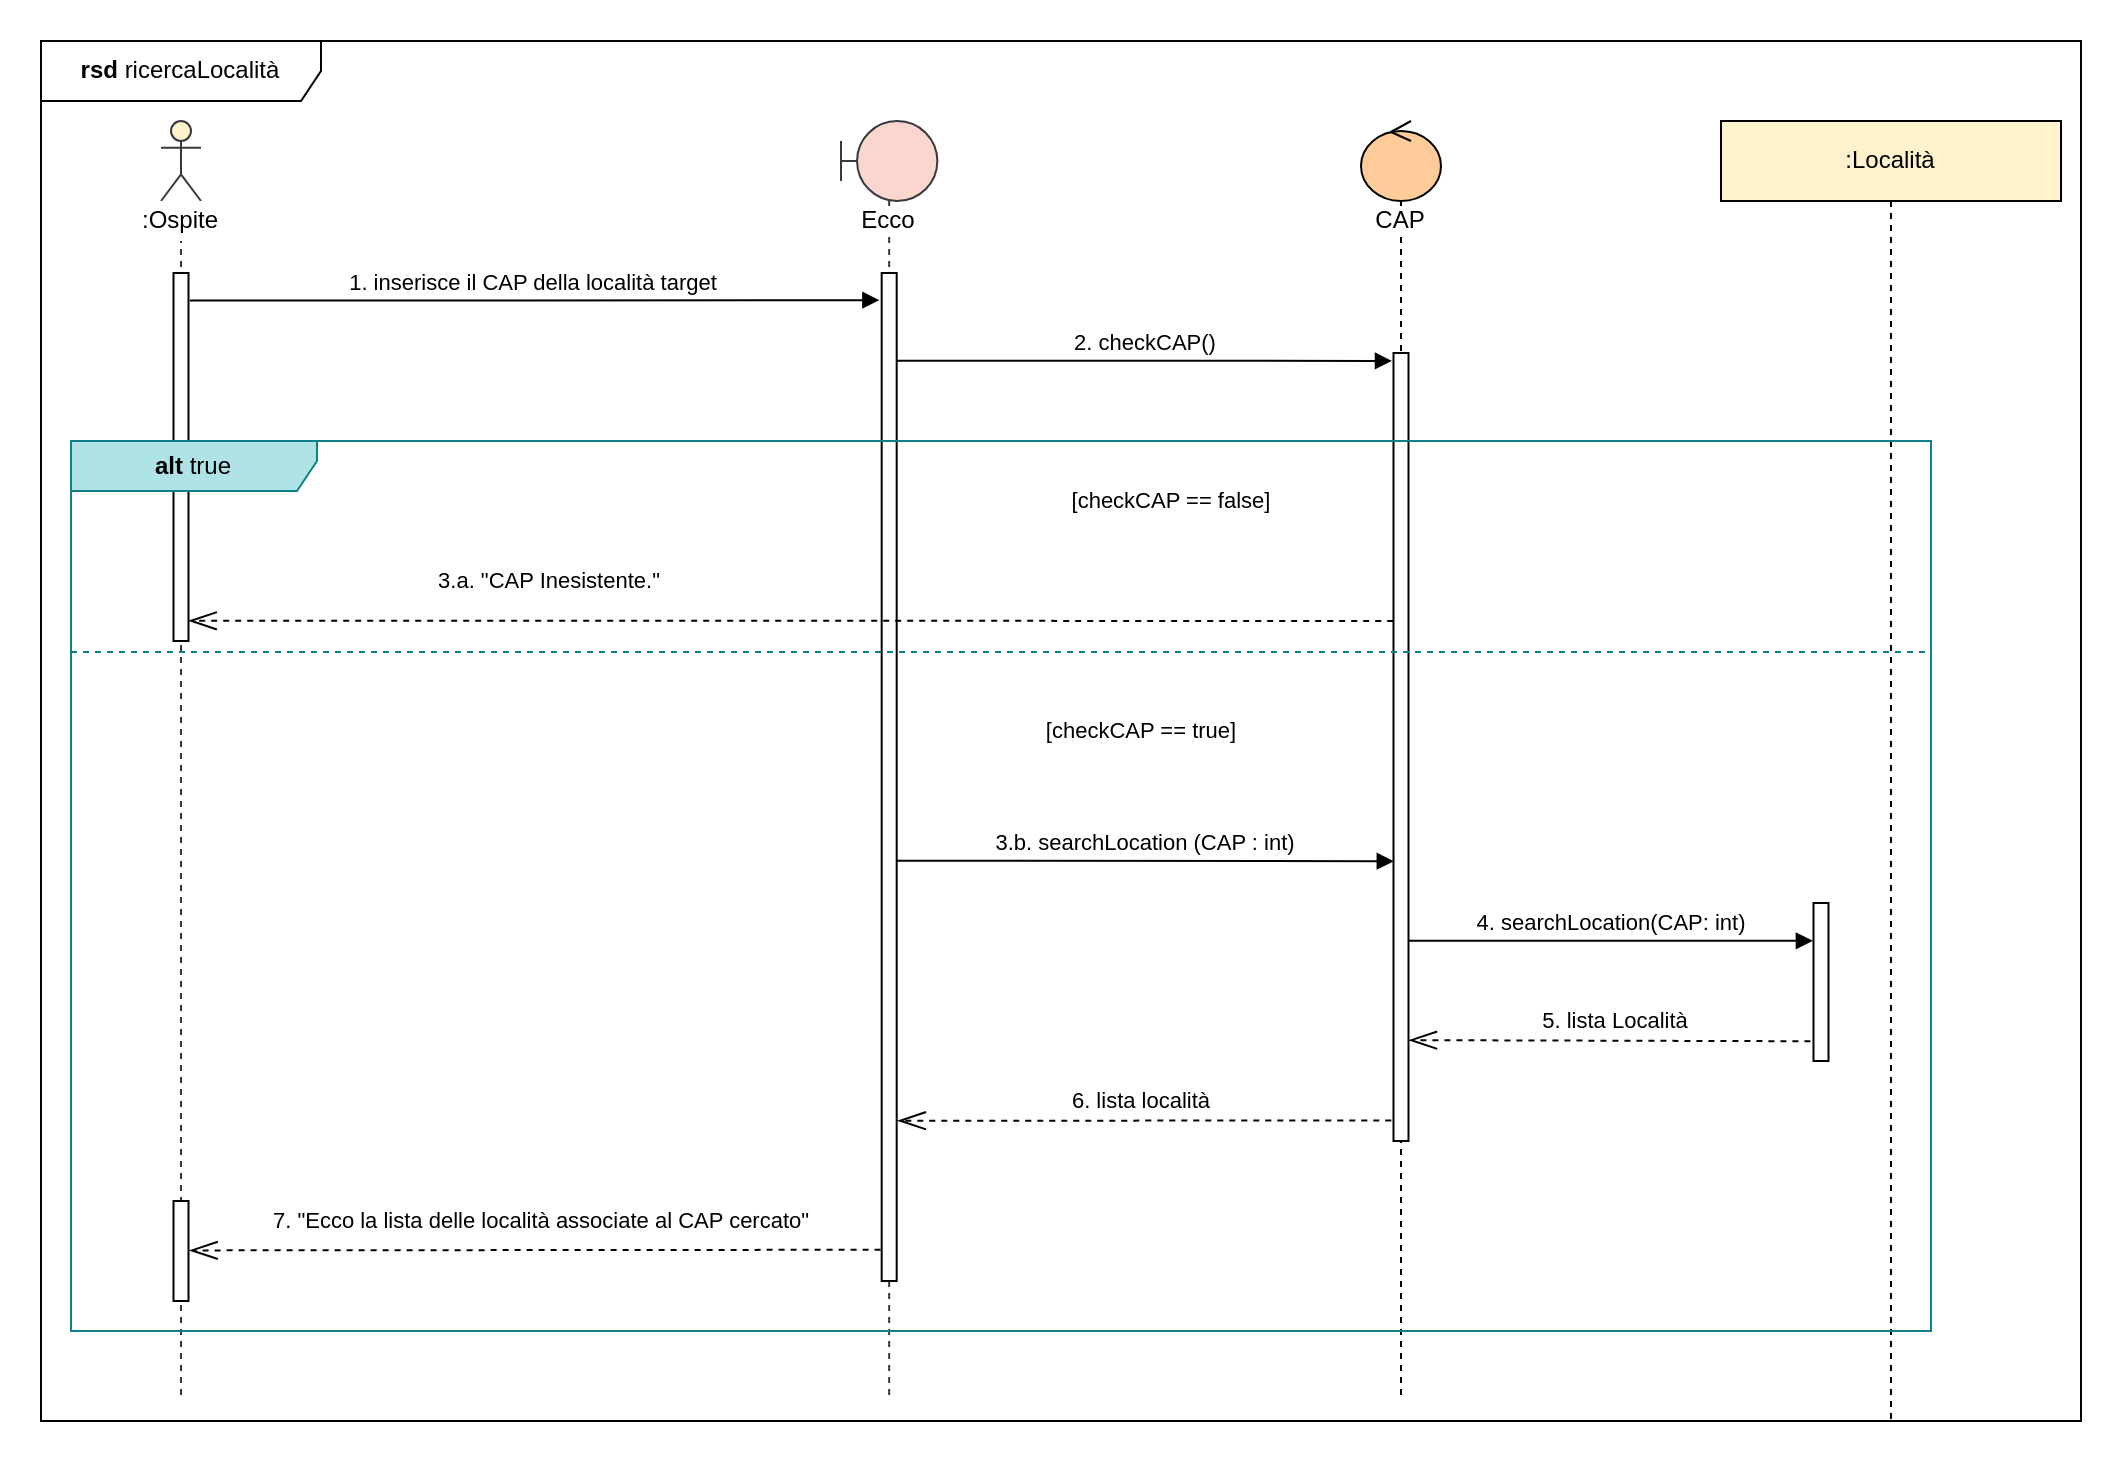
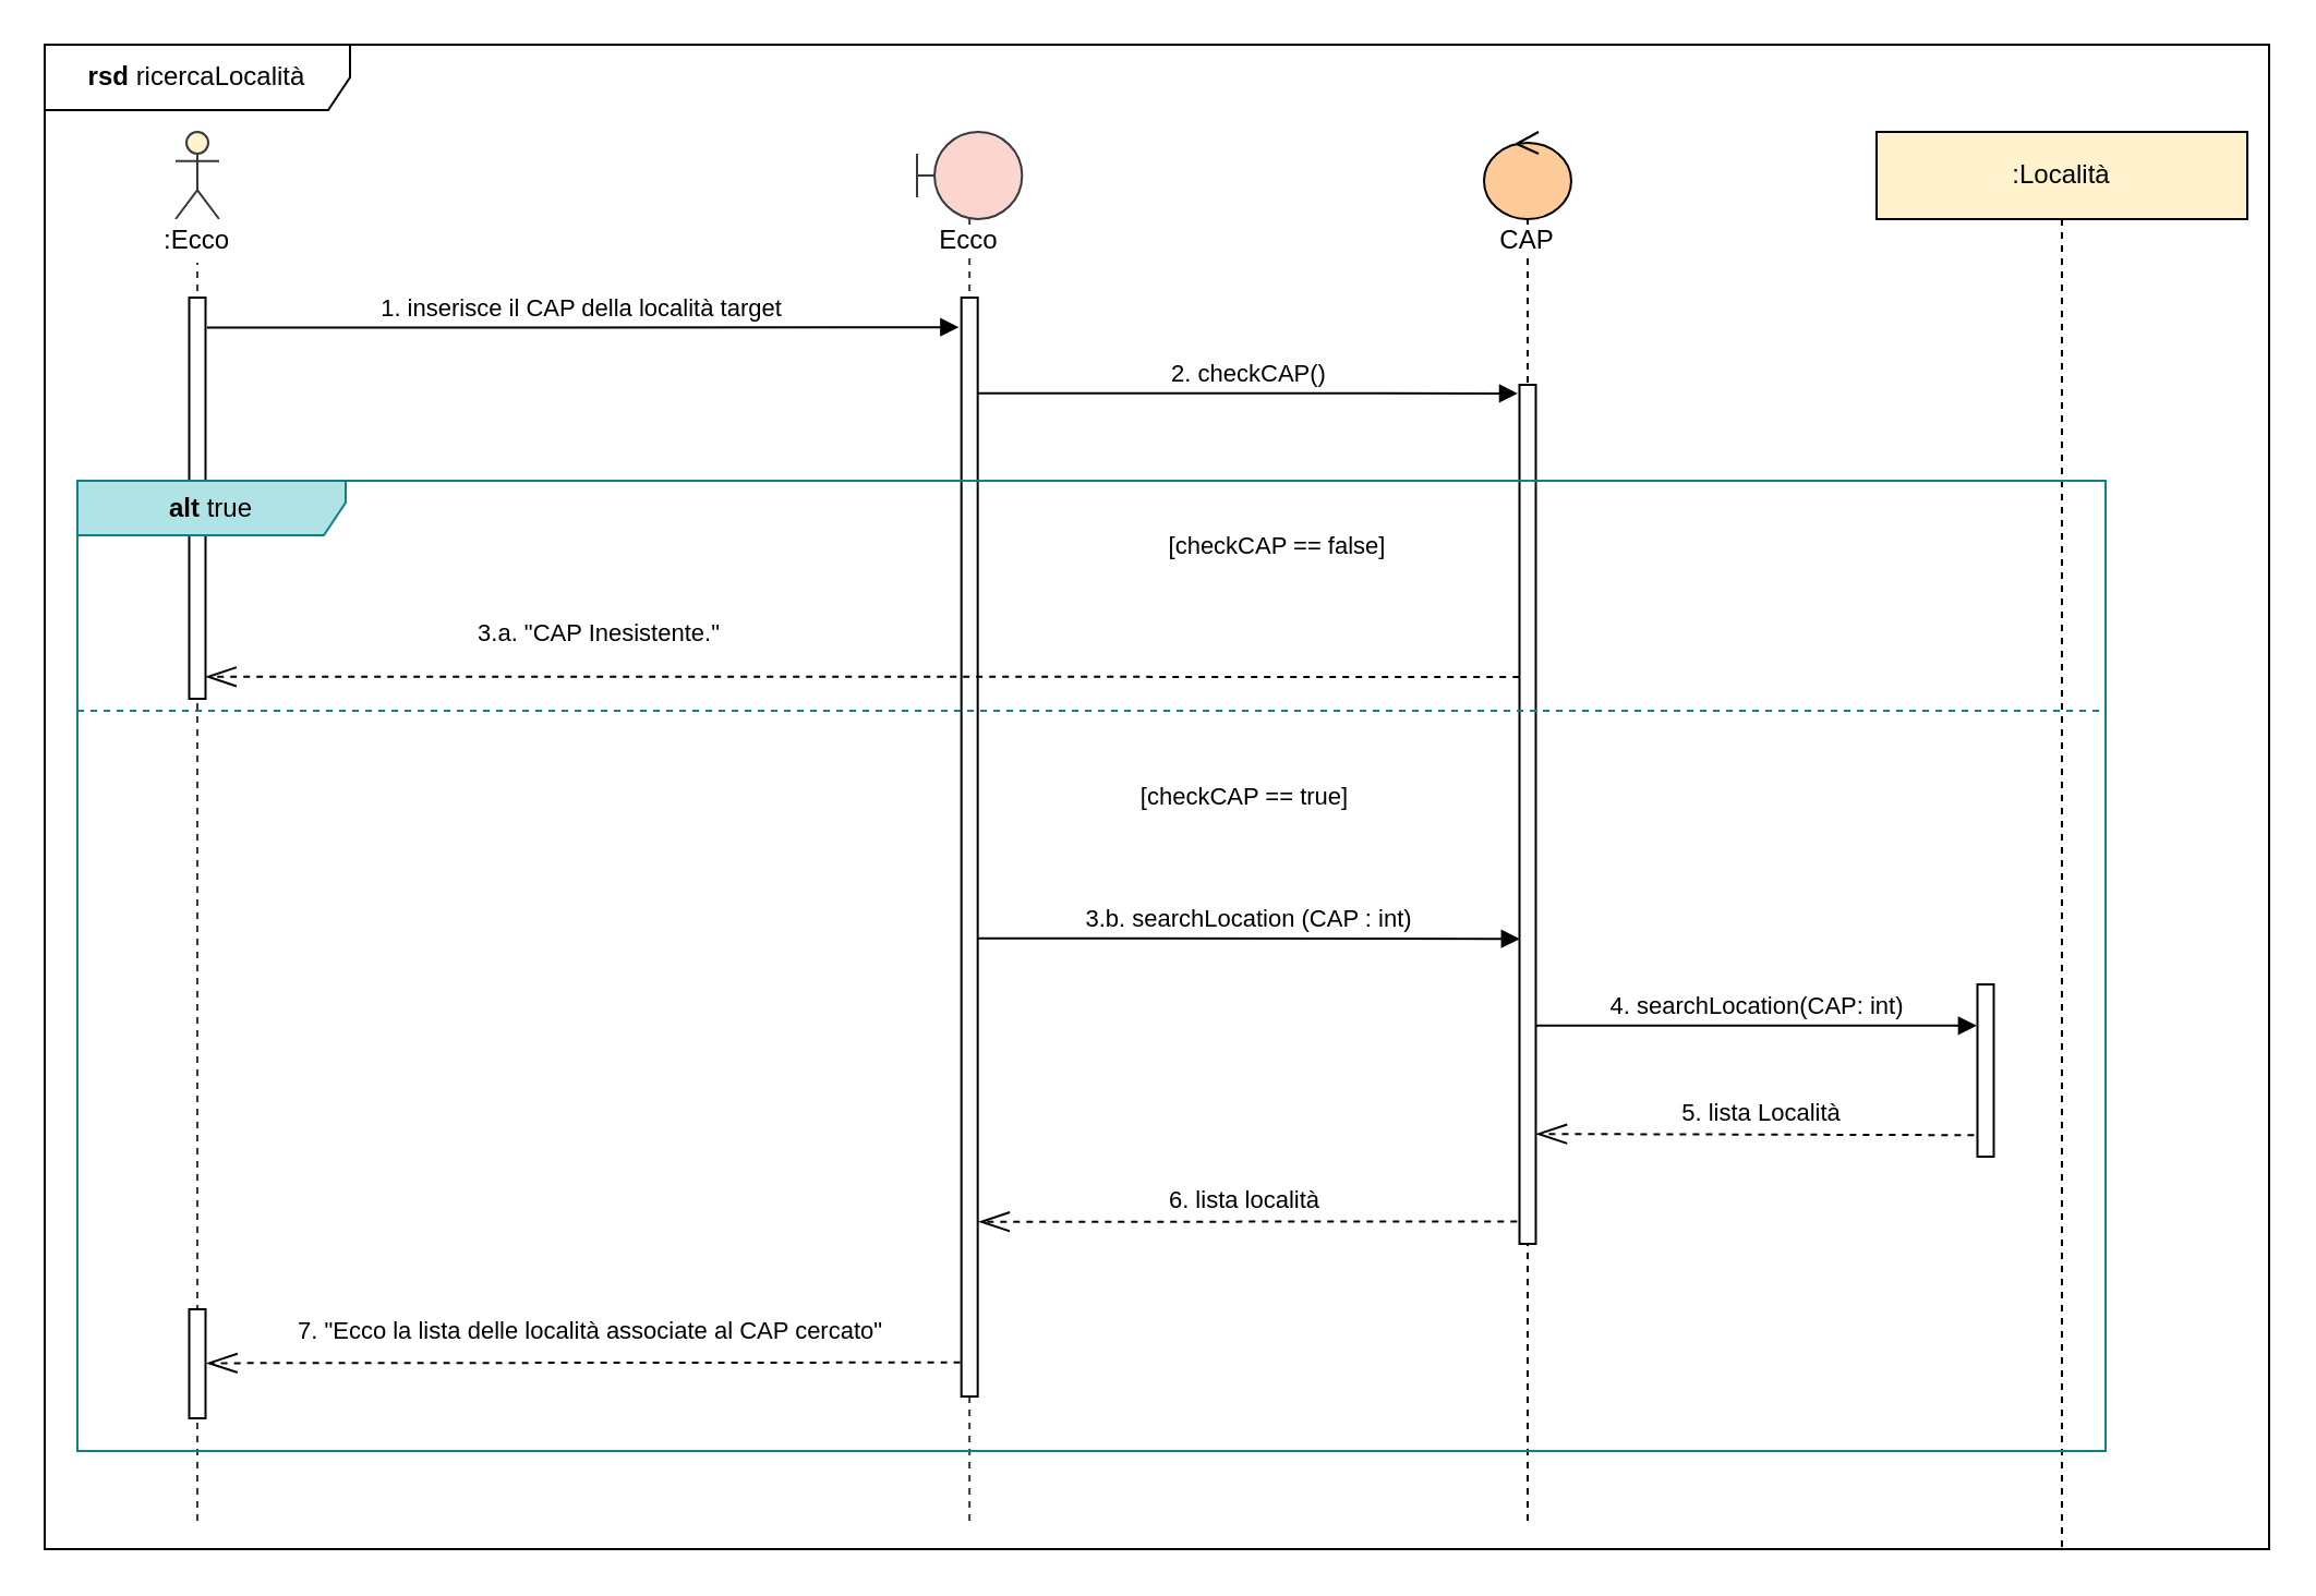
  <mxCell id="0" />
  <mxCell id="1" parent="0" />
  <mxCell id="2" value="&lt;b&gt;rsd &lt;/b&gt;ricercaLocalità" style="shape=umlFrame;whiteSpace=wrap;html=1;fillColor=#ffffff;width=140;height=30;" parent="1" vertex="1"><mxGeometry x="20" y="20" width="1020" height="690" as="geometry" /></mxCell>
  <mxCell id="3" value="1. inserisce il CAP della località target" style="html=1;verticalAlign=bottom;startArrow=none;endArrow=block;startSize=8;exitX=1.087;exitY=0.075;exitDx=0;exitDy=0;exitPerimeter=0;startFill=0;entryX=-0.152;entryY=0.027;entryDx=0;entryDy=0;entryPerimeter=0;" parent="1" source="5" target="11" edge="1"><mxGeometry relative="1" as="geometry"><mxPoint x="204" y="150.04" as="sourcePoint" /><mxPoint x="410" y="150" as="targetPoint" /></mxGeometry></mxCell>
  <mxCell id="4" value="" style="shape=umlLifeline;participant=umlActor;perimeter=lifelinePerimeter;whiteSpace=wrap;html=1;container=1;collapsible=0;recursiveResize=0;verticalAlign=top;spacingTop=36;outlineConnect=0;strokeColor=#36393d;fillColor=#FFF2CC;" parent="1" vertex="1"><mxGeometry x="80" y="60" width="20" height="640" as="geometry" /></mxCell>
  <mxCell id="5" value="" style="html=1;points=[];perimeter=orthogonalPerimeter;fillColor=#ffffff;" parent="4" vertex="1"><mxGeometry x="6.25" y="76" width="7.5" height="184" as="geometry" /></mxCell>
  <mxCell id="6" value="" style="html=1;points=[];perimeter=orthogonalPerimeter;fillColor=#ffffff;" parent="4" vertex="1"><mxGeometry x="6.25" y="540" width="7.5" height="50" as="geometry" /></mxCell>
- <mxCell id="7" value=":Ospite" style="text;html=1;strokeColor=none;align=center;verticalAlign=middle;whiteSpace=wrap;rounded=0;fillColor=#ffffff;" parent="1" vertex="1"><mxGeometry x="60" y="100" width="60" height="20" as="geometry" /></mxCell>
+ <mxCell id="7" value=":Ecco" style="text;html=1;strokeColor=none;align=center;verticalAlign=middle;whiteSpace=wrap;rounded=0;fillColor=#ffffff;" parent="1" vertex="1"><mxGeometry x="60" y="100" width="60" height="20" as="geometry" /></mxCell>
  <mxCell id="8" value="&lt;span style=&quot;background-color: rgb(255 , 255 , 255)&quot;&gt;CAP&lt;/span&gt;" style="shape=umlLifeline;participant=umlControl;perimeter=lifelinePerimeter;whiteSpace=wrap;html=1;container=1;collapsible=0;recursiveResize=0;verticalAlign=top;spacingTop=36;outlineConnect=0;fillColor=#FFCC99;" parent="1" vertex="1"><mxGeometry x="680" y="60" width="40" height="640" as="geometry" /></mxCell>
  <mxCell id="9" value="" style="html=1;points=[];perimeter=orthogonalPerimeter;fillColor=#ffffff;" parent="8" vertex="1"><mxGeometry x="16.25" y="116" width="7.5" height="394" as="geometry" /></mxCell>
  <mxCell id="10" value="&lt;span style=&quot;background-color: rgb(255 , 255 , 255)&quot;&gt;Ecco&lt;br&gt;&lt;br&gt;&lt;/span&gt;" style="shape=umlLifeline;participant=umlBoundary;perimeter=lifelinePerimeter;whiteSpace=wrap;html=1;container=1;collapsible=0;recursiveResize=0;verticalAlign=top;spacingTop=36;outlineConnect=0;strokeColor=#36393d;fillColor=#FAD6CF;size=40;" parent="1" vertex="1"><mxGeometry x="420" y="60" width="48.17" height="640" as="geometry" /></mxCell>
  <mxCell id="11" value="" style="html=1;points=[];perimeter=orthogonalPerimeter;fillColor=#ffffff;" parent="10" vertex="1"><mxGeometry x="20.34" y="76" width="7.5" height="504" as="geometry" /></mxCell>
  <mxCell id="12" value="&lt;font style=&quot;font-size: 11px&quot;&gt;[checkCAP == false]&lt;/font&gt;" style="text;html=1;align=center;verticalAlign=middle;resizable=0;points=[];autosize=1;" parent="1" vertex="1"><mxGeometry x="530" y="240" width="110" height="20" as="geometry" /></mxCell>
  <mxCell id="13" value="" style="endArrow=openThin;dashed=1;endFill=0;endSize=12;html=1;entryX=1.013;entryY=0.945;entryDx=0;entryDy=0;entryPerimeter=0;exitX=-0.02;exitY=0.34;exitDx=0;exitDy=0;exitPerimeter=0;" parent="1" source="9" target="5" edge="1"><mxGeometry width="160" relative="1" as="geometry"><mxPoint x="690" y="310" as="sourcePoint" /><mxPoint x="170" y="310" as="targetPoint" /><Array as="points" /></mxGeometry></mxCell>
  <mxCell id="14" value="&lt;font style=&quot;font-size: 11px&quot;&gt;3.a. &quot;CAP Inesistente.&quot;&lt;/font&gt;" style="text;html=1;align=center;verticalAlign=middle;resizable=0;points=[];autosize=1;" parent="1" vertex="1"><mxGeometry x="209" y="280" width="130" height="20" as="geometry" /></mxCell>
  <mxCell id="15" value="&lt;font style=&quot;font-size: 11px&quot;&gt;[checkCAP == true]&lt;/font&gt;" style="text;html=1;align=center;verticalAlign=middle;resizable=0;points=[];autosize=1;" parent="1" vertex="1"><mxGeometry x="515" y="355" width="110" height="20" as="geometry" /></mxCell>
  <mxCell id="16" value="" style="endArrow=openThin;dashed=1;endFill=0;endSize=12;html=1;entryX=1.035;entryY=0.872;entryDx=0;entryDy=0;entryPerimeter=0;exitX=-0.205;exitY=0.875;exitDx=0;exitDy=0;exitPerimeter=0;" parent="1" source="18" target="9" edge="1"><mxGeometry width="160" relative="1" as="geometry"><mxPoint x="896.5" y="520" as="sourcePoint" /><mxPoint x="720" y="520" as="targetPoint" /><Array as="points" /></mxGeometry></mxCell>
  <mxCell id="17" value=":Località" style="shape=umlLifeline;perimeter=lifelinePerimeter;whiteSpace=wrap;html=1;container=1;collapsible=0;recursiveResize=0;outlineConnect=0;fillColor=#FFF2CC;" parent="1" vertex="1"><mxGeometry x="860" y="60" width="170" height="650" as="geometry" /></mxCell>
  <mxCell id="18" value="" style="html=1;points=[];perimeter=orthogonalPerimeter;fillColor=#ffffff;" parent="17" vertex="1"><mxGeometry x="46.25" y="391" width="7.5" height="79" as="geometry" /></mxCell>
  <mxCell id="19" value="2. checkCAP()" style="html=1;verticalAlign=bottom;startArrow=none;endArrow=block;startSize=8;exitX=0.975;exitY=0.087;exitDx=0;exitDy=0;exitPerimeter=0;startFill=0;entryX=-0.102;entryY=0.01;entryDx=0;entryDy=0;entryPerimeter=0;" parent="1" source="11" target="9" edge="1"><mxGeometry relative="1" as="geometry"><mxPoint x="523.5" y="180.04" as="sourcePoint" /><mxPoint x="624" y="180" as="targetPoint" /></mxGeometry></mxCell>
  <mxCell id="20" value="3.b. searchLocation (CAP : int)" style="html=1;verticalAlign=bottom;startArrow=none;endArrow=block;startSize=8;exitX=0.981;exitY=0.583;exitDx=0;exitDy=0;exitPerimeter=0;startFill=0;entryX=0.021;entryY=0.645;entryDx=0;entryDy=0;entryPerimeter=0;" parent="1" source="11" target="9" edge="1"><mxGeometry relative="1" as="geometry"><mxPoint x="495" y="430.04" as="sourcePoint" /><mxPoint x="665" y="430" as="targetPoint" /></mxGeometry></mxCell>
  <mxCell id="21" value="4. searchLocation(CAP: int)" style="html=1;verticalAlign=bottom;startArrow=none;endArrow=block;startSize=8;exitX=0.999;exitY=0.746;exitDx=0;exitDy=0;exitPerimeter=0;startFill=0;entryX=-0.042;entryY=0.239;entryDx=0;entryDy=0;entryPerimeter=0;" parent="1" source="9" target="18" edge="1"><mxGeometry relative="1" as="geometry"><mxPoint x="720" y="470.04" as="sourcePoint" /><mxPoint x="890" y="470" as="targetPoint" /></mxGeometry></mxCell>
  <mxCell id="22" value="&lt;font style=&quot;font-size: 11px&quot;&gt;5. lista Località&lt;/font&gt;" style="text;html=1;align=center;verticalAlign=middle;resizable=0;points=[];autosize=1;" parent="1" vertex="1"><mxGeometry x="762" y="500" width="90" height="20" as="geometry" /></mxCell>
  <mxCell id="23" value="" style="endArrow=openThin;dashed=1;endFill=0;endSize=12;html=1;entryX=1.073;entryY=0.494;entryDx=0;entryDy=0;entryPerimeter=0;exitX=-0.071;exitY=0.969;exitDx=0;exitDy=0;exitPerimeter=0;" parent="1" source="11" target="6" edge="1"><mxGeometry width="160" relative="1" as="geometry"><mxPoint x="360" y="624.5" as="sourcePoint" /><mxPoint x="150" y="624.5" as="targetPoint" /><Array as="points" /></mxGeometry></mxCell>
  <mxCell id="24" value="&lt;font style=&quot;font-size: 11px&quot;&gt;7. &quot;Ecco la lista delle località associate al CAP cercato&quot;&lt;/font&gt;" style="text;html=1;align=center;verticalAlign=middle;resizable=0;points=[];autosize=1;" parent="1" vertex="1"><mxGeometry x="130" y="600" width="280" height="20" as="geometry" /></mxCell>
  <mxCell id="25" value="" style="endArrow=openThin;dashed=1;endFill=0;endSize=12;html=1;entryX=1.077;entryY=0.841;entryDx=0;entryDy=0;entryPerimeter=0;exitX=-0.146;exitY=0.974;exitDx=0;exitDy=0;exitPerimeter=0;" parent="1" source="9" target="11" edge="1"><mxGeometry width="160" relative="1" as="geometry"><mxPoint x="658.25" y="560" as="sourcePoint" /><mxPoint x="450" y="559" as="targetPoint" /><Array as="points" /></mxGeometry></mxCell>
  <mxCell id="26" value="&lt;font style=&quot;font-size: 11px&quot;&gt;6. lista località&lt;/font&gt;" style="text;html=1;align=center;verticalAlign=middle;resizable=0;points=[];autosize=1;" parent="1" vertex="1"><mxGeometry x="530" y="540" width="80" height="20" as="geometry" /></mxCell>
  <mxCell id="27" value="" style="endArrow=none;dashed=1;html=1;entryX=0.999;entryY=0.237;entryDx=0;entryDy=0;entryPerimeter=0;exitX=0;exitY=0.237;exitDx=0;exitDy=0;exitPerimeter=0;fillColor=#b0e3e6;strokeColor=#0e8088;" parent="1" source="28" target="28" edge="1"><mxGeometry width="50" height="50" relative="1" as="geometry"><mxPoint x="50" y="340" as="sourcePoint" /><mxPoint x="970" y="340" as="targetPoint" /></mxGeometry></mxCell>
  <mxCell id="28" value="&lt;b&gt;alt &lt;/b&gt;true" style="shape=umlFrame;whiteSpace=wrap;html=1;width=123;height=25;fillColor=#b0e3e6;strokeColor=#0e8088;" parent="1" vertex="1"><mxGeometry x="35" y="220" width="930" height="445" as="geometry" /></mxCell>
